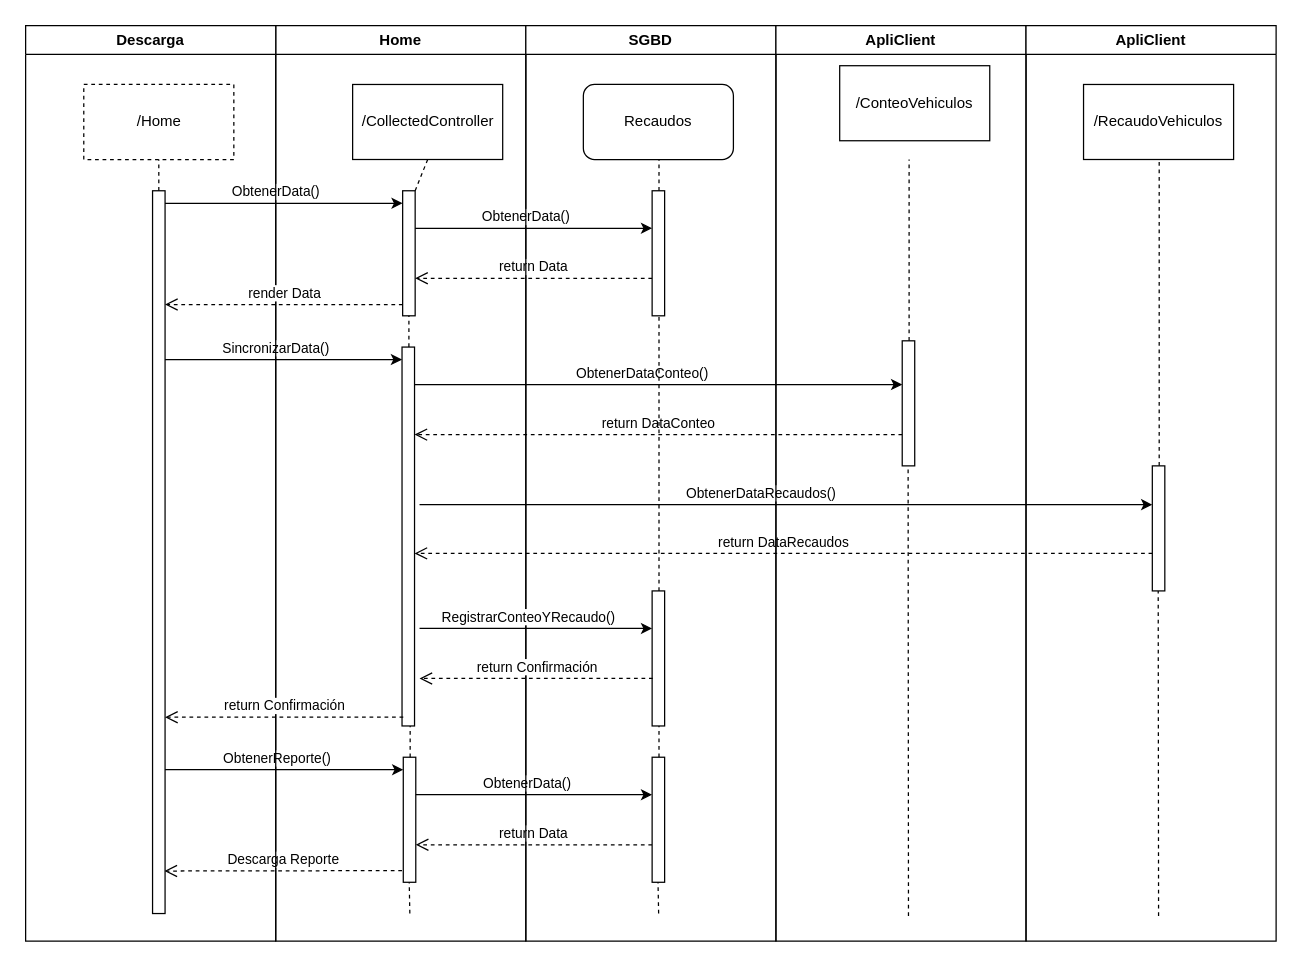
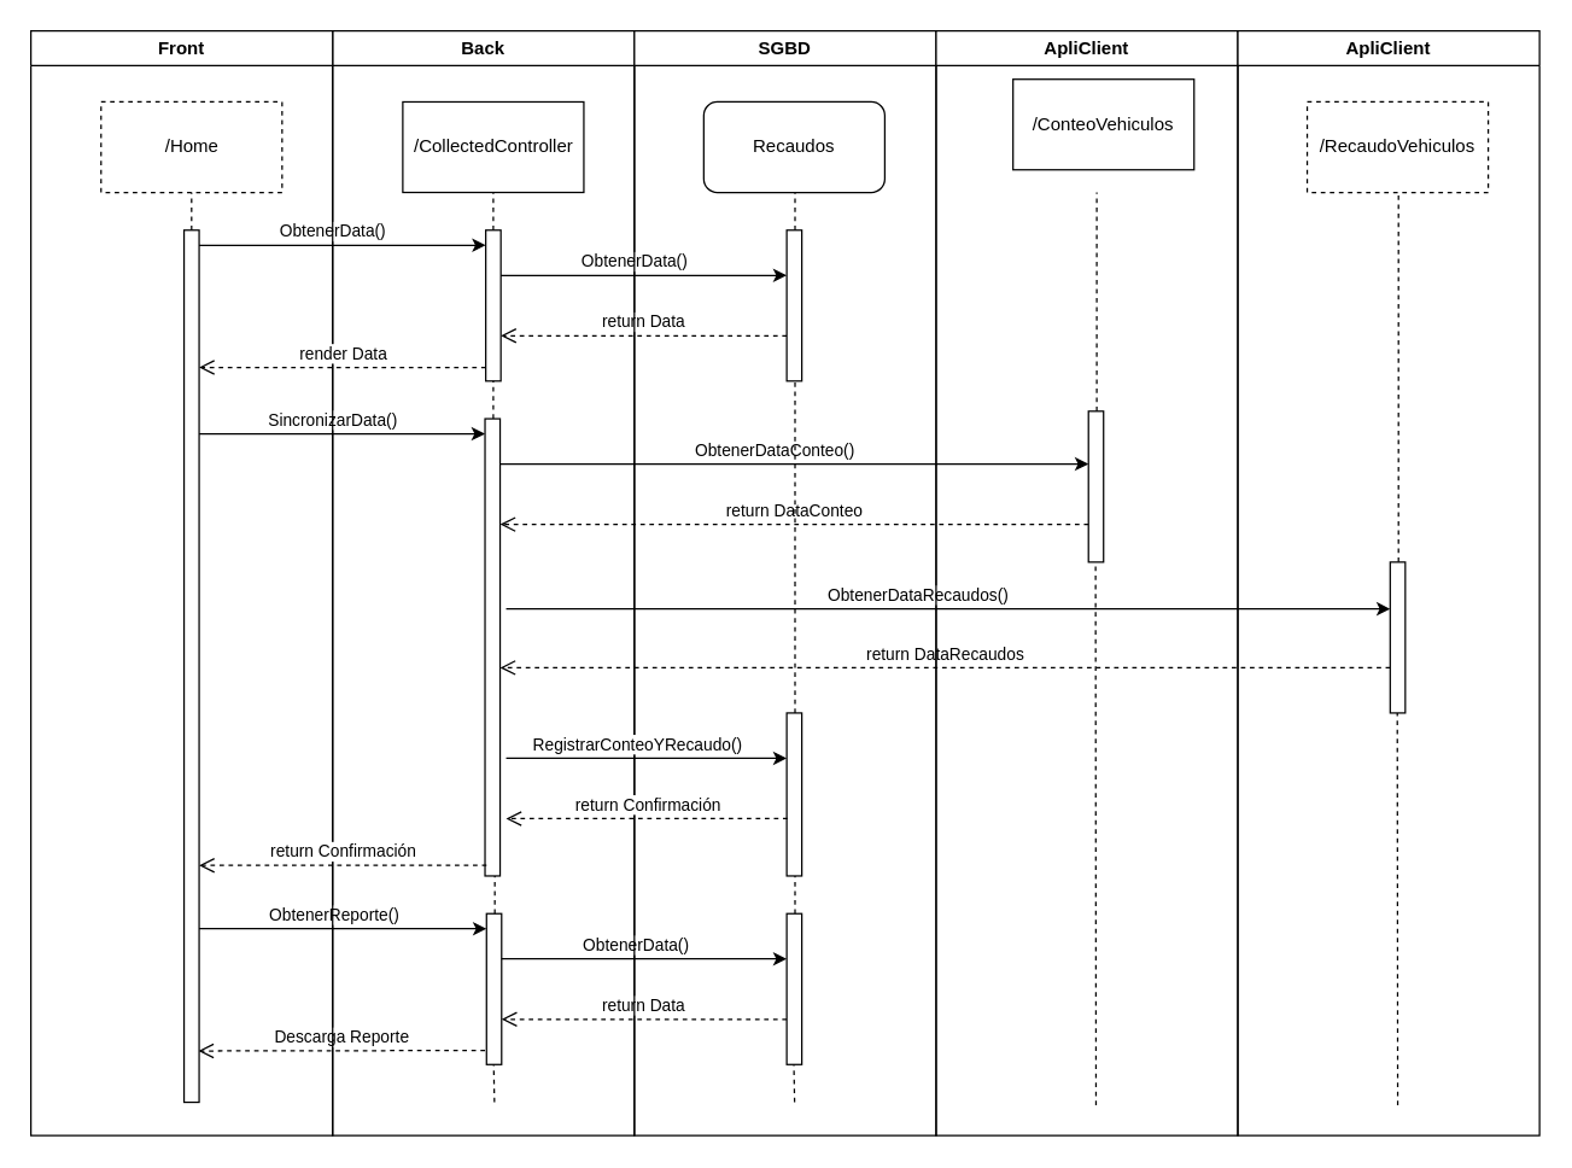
  <mxCell id="0" />
  <mxCell id="1" parent="0" />
- <mxCell id="2" value="Home" style="swimlane;whiteSpace=wrap" parent="1" vertex="1"><mxGeometry x="220" y="20" width="200" height="732" as="geometry" /></mxCell>
- <mxCell id="3" value="/CollectedController" style="rounded=0;whiteSpace=wrap;html=1;" vertex="1" parent="2"><mxGeometry x="61.5" y="47" width="120" height="60" as="geometry" /></mxCell>
+ <mxCell id="2" value="Back" style="swimlane;whiteSpace=wrap" parent="1" vertex="1"><mxGeometry x="220" y="20" width="200" height="732" as="geometry" /></mxCell>
+ <mxCell id="3" value="/CollectedController" style="rounded=0;whiteSpace=wrap;html=1;" vertex="1" parent="2"><mxGeometry x="46.5" y="47" width="120" height="60" as="geometry" /></mxCell>
  <mxCell id="4" value="" style="html=1;points=[];perimeter=orthogonalPerimeter;outlineConnect=0;targetShapes=umlLifeline;portConstraint=eastwest;newEdgeStyle={&quot;edgeStyle&quot;:&quot;elbowEdgeStyle&quot;,&quot;elbow&quot;:&quot;vertical&quot;,&quot;curved&quot;:0,&quot;rounded&quot;:0};" vertex="1" parent="2"><mxGeometry x="101.5" y="132" width="10" height="100" as="geometry" /></mxCell>
  <mxCell id="5" value="" style="endArrow=none;dashed=1;html=1;rounded=0;entryX=0.5;entryY=1;entryDx=0;entryDy=0;" edge="1" parent="2" source="4" target="3"><mxGeometry width="50" height="50" relative="1" as="geometry"><mxPoint x="161.5" y="152" as="sourcePoint" /><mxPoint x="211.5" y="102" as="targetPoint" /></mxGeometry></mxCell>
  <mxCell id="6" value="" style="endArrow=classic;html=1;rounded=0;" edge="1" parent="2"><mxGeometry width="50" height="50" relative="1" as="geometry"><mxPoint x="-89" y="142" as="sourcePoint" /><mxPoint x="101.5" y="142" as="targetPoint" /></mxGeometry></mxCell>
  <mxCell id="7" value="ObtenerData()" style="edgeLabel;html=1;align=center;verticalAlign=middle;resizable=0;points=[];" vertex="1" connectable="0" parent="6"><mxGeometry x="-0.071" y="1" relative="1" as="geometry"><mxPoint y="-9" as="offset" /></mxGeometry></mxCell>
  <mxCell id="8" value="" style="endArrow=classic;html=1;rounded=0;" edge="1" parent="2" target="30"><mxGeometry width="50" height="50" relative="1" as="geometry"><mxPoint x="111.5" y="162" as="sourcePoint" /><mxPoint x="381.5" y="162" as="targetPoint" /></mxGeometry></mxCell>
  <mxCell id="9" value="ObtenerData()" style="edgeLabel;html=1;align=center;verticalAlign=middle;resizable=0;points=[];" vertex="1" connectable="0" parent="8"><mxGeometry x="-0.071" y="1" relative="1" as="geometry"><mxPoint y="-9" as="offset" /></mxGeometry></mxCell>
  <mxCell id="10" value="return Data" style="html=1;verticalAlign=bottom;endArrow=open;dashed=1;endSize=8;edgeStyle=elbowEdgeStyle;elbow=vertical;curved=0;rounded=0;" edge="1" parent="2" source="30"><mxGeometry relative="1" as="geometry"><mxPoint x="191.5" y="202.33" as="sourcePoint" /><mxPoint x="111.5" y="202.33" as="targetPoint" /></mxGeometry></mxCell>
  <mxCell id="11" value="" style="html=1;points=[];perimeter=orthogonalPerimeter;outlineConnect=0;targetShapes=umlLifeline;portConstraint=eastwest;newEdgeStyle={&quot;edgeStyle&quot;:&quot;elbowEdgeStyle&quot;,&quot;elbow&quot;:&quot;vertical&quot;,&quot;curved&quot;:0,&quot;rounded&quot;:0};" vertex="1" parent="2"><mxGeometry x="101" y="257" width="10" height="303" as="geometry" /></mxCell>
  <mxCell id="12" value="" style="endArrow=none;dashed=1;html=1;rounded=0;entryX=0.5;entryY=1;entryDx=0;entryDy=0;" edge="1" parent="2" source="11"><mxGeometry width="50" height="50" relative="1" as="geometry"><mxPoint x="161" y="277" as="sourcePoint" /><mxPoint x="106.5" y="232" as="targetPoint" /></mxGeometry></mxCell>
  <mxCell id="13" value="" style="endArrow=classic;html=1;rounded=0;" edge="1" parent="2"><mxGeometry width="50" height="50" relative="1" as="geometry"><mxPoint x="-89" y="267" as="sourcePoint" /><mxPoint x="101" y="267" as="targetPoint" /></mxGeometry></mxCell>
  <mxCell id="14" value="SincronizarData()" style="edgeLabel;html=1;align=center;verticalAlign=middle;resizable=0;points=[];" vertex="1" connectable="0" parent="13"><mxGeometry x="-0.071" y="1" relative="1" as="geometry"><mxPoint y="-9" as="offset" /></mxGeometry></mxCell>
  <mxCell id="15" value="" style="endArrow=classic;html=1;rounded=0;" edge="1" parent="2" target="44"><mxGeometry width="50" height="50" relative="1" as="geometry"><mxPoint x="111" y="287" as="sourcePoint" /><mxPoint x="381" y="287" as="targetPoint" /></mxGeometry></mxCell>
  <mxCell id="16" value="ObtenerDataConteo()" style="edgeLabel;html=1;align=center;verticalAlign=middle;resizable=0;points=[];" vertex="1" connectable="0" parent="15"><mxGeometry x="-0.071" y="1" relative="1" as="geometry"><mxPoint y="-9" as="offset" /></mxGeometry></mxCell>
  <mxCell id="17" value="return DataConteo" style="html=1;verticalAlign=bottom;endArrow=open;dashed=1;endSize=8;edgeStyle=elbowEdgeStyle;elbow=vertical;curved=0;rounded=0;" edge="1" parent="2" source="44"><mxGeometry relative="1" as="geometry"><mxPoint x="380.5" y="328" as="sourcePoint" /><mxPoint x="111" y="327.33" as="targetPoint" /></mxGeometry></mxCell>
  <mxCell id="18" value="Descarga Reporte" style="html=1;verticalAlign=bottom;endArrow=open;dashed=1;endSize=8;edgeStyle=elbowEdgeStyle;elbow=vertical;curved=0;rounded=0;" edge="1" parent="2"><mxGeometry relative="1" as="geometry"><mxPoint x="101" y="675.67" as="sourcePoint" /><mxPoint x="-89" y="675.8" as="targetPoint" /></mxGeometry></mxCell>
  <mxCell id="19" value="" style="html=1;points=[];perimeter=orthogonalPerimeter;outlineConnect=0;targetShapes=umlLifeline;portConstraint=eastwest;newEdgeStyle={&quot;edgeStyle&quot;:&quot;elbowEdgeStyle&quot;,&quot;elbow&quot;:&quot;vertical&quot;,&quot;curved&quot;:0,&quot;rounded&quot;:0};" vertex="1" parent="2"><mxGeometry x="102" y="585" width="10" height="100" as="geometry" /></mxCell>
  <mxCell id="20" value="" style="endArrow=none;dashed=1;html=1;rounded=0;entryX=0.5;entryY=1;entryDx=0;entryDy=0;" edge="1" parent="2" source="19"><mxGeometry width="50" height="50" relative="1" as="geometry"><mxPoint x="162" y="605" as="sourcePoint" /><mxPoint x="107.5" y="560" as="targetPoint" /></mxGeometry></mxCell>
  <mxCell id="21" value="" style="endArrow=classic;html=1;rounded=0;" edge="1" parent="2"><mxGeometry width="50" height="50" relative="1" as="geometry"><mxPoint x="-89" y="595" as="sourcePoint" /><mxPoint x="102" y="595" as="targetPoint" /></mxGeometry></mxCell>
  <mxCell id="22" value="ObtenerReporte()" style="edgeLabel;html=1;align=center;verticalAlign=middle;resizable=0;points=[];" vertex="1" connectable="0" parent="21"><mxGeometry x="-0.071" y="1" relative="1" as="geometry"><mxPoint y="-9" as="offset" /></mxGeometry></mxCell>
  <mxCell id="23" value="" style="endArrow=classic;html=1;rounded=0;" edge="1" parent="2" target="40"><mxGeometry width="50" height="50" relative="1" as="geometry"><mxPoint x="112" y="615" as="sourcePoint" /><mxPoint x="382" y="615" as="targetPoint" /></mxGeometry></mxCell>
  <mxCell id="24" value="ObtenerData()" style="edgeLabel;html=1;align=center;verticalAlign=middle;resizable=0;points=[];" vertex="1" connectable="0" parent="23"><mxGeometry x="-0.071" y="1" relative="1" as="geometry"><mxPoint y="-9" as="offset" /></mxGeometry></mxCell>
  <mxCell id="25" value="return Data" style="html=1;verticalAlign=bottom;endArrow=open;dashed=1;endSize=8;edgeStyle=elbowEdgeStyle;elbow=vertical;curved=0;rounded=0;" edge="1" parent="2" source="40"><mxGeometry relative="1" as="geometry"><mxPoint x="192" y="655.33" as="sourcePoint" /><mxPoint x="112" y="655.33" as="targetPoint" /></mxGeometry></mxCell>
  <mxCell id="26" value="" style="endArrow=none;dashed=1;html=1;rounded=0;entryX=0.5;entryY=1;entryDx=0;entryDy=0;" edge="1" parent="2"><mxGeometry width="50" height="50" relative="1" as="geometry"><mxPoint x="107.25" y="710" as="sourcePoint" /><mxPoint x="106.75" y="685" as="targetPoint" /></mxGeometry></mxCell>
  <mxCell id="27" value="return DataRecaudos" style="html=1;verticalAlign=bottom;endArrow=open;dashed=1;endSize=8;edgeStyle=elbowEdgeStyle;elbow=vertical;curved=0;rounded=0;" edge="1" parent="2" source="49"><mxGeometry relative="1" as="geometry"><mxPoint x="776" y="422" as="sourcePoint" /><mxPoint x="111" y="422" as="targetPoint" /><Array as="points"><mxPoint x="111" y="422" /></Array></mxGeometry></mxCell>
  <mxCell id="28" value="SGBD" style="swimlane;whiteSpace=wrap" parent="1" vertex="1"><mxGeometry x="420" y="20" width="200" height="732" as="geometry" /></mxCell>
  <mxCell id="29" value="Recaudos" style="whiteSpace=wrap;html=1;rounded=1;" vertex="1" parent="28"><mxGeometry x="46" y="47" width="120" height="60" as="geometry" /></mxCell>
  <mxCell id="30" value="" style="html=1;points=[];perimeter=orthogonalPerimeter;outlineConnect=0;targetShapes=umlLifeline;portConstraint=eastwest;newEdgeStyle={&quot;edgeStyle&quot;:&quot;elbowEdgeStyle&quot;,&quot;elbow&quot;:&quot;vertical&quot;,&quot;curved&quot;:0,&quot;rounded&quot;:0};" vertex="1" parent="28"><mxGeometry x="101" y="132" width="10" height="100" as="geometry" /></mxCell>
  <mxCell id="31" value="" style="endArrow=none;dashed=1;html=1;rounded=0;entryX=0.5;entryY=1;entryDx=0;entryDy=0;" edge="1" parent="28" source="30"><mxGeometry width="50" height="50" relative="1" as="geometry"><mxPoint x="161" y="152" as="sourcePoint" /><mxPoint x="106.5" y="107" as="targetPoint" /></mxGeometry></mxCell>
  <mxCell id="32" value="" style="endArrow=classic;html=1;rounded=0;" edge="1" parent="28" target="49"><mxGeometry width="50" height="50" relative="1" as="geometry"><mxPoint x="-85" y="383" as="sourcePoint" /><mxPoint x="381" y="382" as="targetPoint" /></mxGeometry></mxCell>
  <mxCell id="33" value="ObtenerDataRecaudos()" style="edgeLabel;html=1;align=center;verticalAlign=middle;resizable=0;points=[];" vertex="1" connectable="0" parent="32"><mxGeometry x="-0.071" y="1" relative="1" as="geometry"><mxPoint y="-9" as="offset" /></mxGeometry></mxCell>
  <mxCell id="34" value="" style="html=1;points=[];perimeter=orthogonalPerimeter;outlineConnect=0;targetShapes=umlLifeline;portConstraint=eastwest;newEdgeStyle={&quot;edgeStyle&quot;:&quot;elbowEdgeStyle&quot;,&quot;elbow&quot;:&quot;vertical&quot;,&quot;curved&quot;:0,&quot;rounded&quot;:0};" vertex="1" parent="28"><mxGeometry x="101" y="452" width="10" height="108" as="geometry" /></mxCell>
  <mxCell id="35" value="" style="endArrow=none;dashed=1;html=1;rounded=0;entryX=0.5;entryY=1;entryDx=0;entryDy=0;" edge="1" parent="28" source="34"><mxGeometry width="50" height="50" relative="1" as="geometry"><mxPoint x="161" y="277" as="sourcePoint" /><mxPoint x="106.5" y="232" as="targetPoint" /></mxGeometry></mxCell>
  <mxCell id="36" value="" style="endArrow=classic;html=1;rounded=0;" edge="1" parent="28" target="34"><mxGeometry width="50" height="50" relative="1" as="geometry"><mxPoint x="-85" y="482" as="sourcePoint" /><mxPoint x="381" y="482" as="targetPoint" /></mxGeometry></mxCell>
  <mxCell id="37" value="RegistrarConteoYRecaudo()" style="edgeLabel;html=1;align=center;verticalAlign=middle;resizable=0;points=[];" vertex="1" connectable="0" parent="36"><mxGeometry x="-0.071" y="1" relative="1" as="geometry"><mxPoint y="-9" as="offset" /></mxGeometry></mxCell>
  <mxCell id="38" value="return Confirmación" style="html=1;verticalAlign=bottom;endArrow=open;dashed=1;endSize=8;edgeStyle=elbowEdgeStyle;elbow=vertical;curved=0;rounded=0;" edge="1" parent="28"><mxGeometry relative="1" as="geometry"><mxPoint x="101.5" y="522" as="sourcePoint" /><mxPoint x="-85" y="522" as="targetPoint" /></mxGeometry></mxCell>
  <mxCell id="39" value="" style="endArrow=none;dashed=1;html=1;rounded=0;entryX=0.5;entryY=1;entryDx=0;entryDy=0;" edge="1" parent="28" source="40"><mxGeometry width="50" height="50" relative="1" as="geometry"><mxPoint x="161" y="605" as="sourcePoint" /><mxPoint x="106.5" y="560" as="targetPoint" /></mxGeometry></mxCell>
  <mxCell id="40" value="" style="html=1;points=[];perimeter=orthogonalPerimeter;outlineConnect=0;targetShapes=umlLifeline;portConstraint=eastwest;newEdgeStyle={&quot;edgeStyle&quot;:&quot;elbowEdgeStyle&quot;,&quot;elbow&quot;:&quot;vertical&quot;,&quot;curved&quot;:0,&quot;rounded&quot;:0};" vertex="1" parent="28"><mxGeometry x="101" y="585" width="10" height="100" as="geometry" /></mxCell>
  <mxCell id="41" value="" style="endArrow=none;dashed=1;html=1;rounded=0;entryX=0.5;entryY=1;entryDx=0;entryDy=0;" edge="1" parent="28"><mxGeometry width="50" height="50" relative="1" as="geometry"><mxPoint x="106.21" y="710" as="sourcePoint" /><mxPoint x="105.71" y="685" as="targetPoint" /></mxGeometry></mxCell>
  <mxCell id="42" value="ApliClient" style="swimlane;whiteSpace=wrap" vertex="1" parent="1"><mxGeometry x="620" y="20" width="200" height="732" as="geometry" /></mxCell>
  <mxCell id="43" value="/ConteoVehiculos" style="rounded=0;whiteSpace=wrap;html=1;" vertex="1" parent="42"><mxGeometry x="51" y="32" width="120" height="60" as="geometry" /></mxCell>
  <mxCell id="44" value="" style="html=1;points=[];perimeter=orthogonalPerimeter;outlineConnect=0;targetShapes=umlLifeline;portConstraint=eastwest;newEdgeStyle={&quot;edgeStyle&quot;:&quot;elbowEdgeStyle&quot;,&quot;elbow&quot;:&quot;vertical&quot;,&quot;curved&quot;:0,&quot;rounded&quot;:0};" vertex="1" parent="42"><mxGeometry x="101" y="252" width="10" height="100" as="geometry" /></mxCell>
  <mxCell id="45" value="" style="endArrow=none;dashed=1;html=1;rounded=0;entryX=0.5;entryY=1;entryDx=0;entryDy=0;" edge="1" parent="42" source="44"><mxGeometry width="50" height="50" relative="1" as="geometry"><mxPoint x="161" y="152" as="sourcePoint" /><mxPoint x="106.5" y="107" as="targetPoint" /></mxGeometry></mxCell>
  <mxCell id="46" value="" style="endArrow=none;dashed=1;html=1;rounded=0;entryX=0.5;entryY=1;entryDx=0;entryDy=0;" edge="1" parent="42"><mxGeometry width="50" height="50" relative="1" as="geometry"><mxPoint x="106" y="712" as="sourcePoint" /><mxPoint x="105.71" y="352" as="targetPoint" /></mxGeometry></mxCell>
  <mxCell id="47" value="ApliClient" style="swimlane;whiteSpace=wrap" vertex="1" parent="1"><mxGeometry x="820" y="20" width="200" height="732" as="geometry" /></mxCell>
- <mxCell id="48" value="/RecaudoVehiculos" style="rounded=0;whiteSpace=wrap;html=1;" vertex="1" parent="47"><mxGeometry x="46" y="47" width="120" height="60" as="geometry" /></mxCell>
+ <mxCell id="48" value="/RecaudoVehiculos" style="rounded=0;whiteSpace=wrap;html=1;dashed=1;" vertex="1" parent="47"><mxGeometry x="46" y="47" width="120" height="60" as="geometry" /></mxCell>
  <mxCell id="49" value="" style="html=1;points=[];perimeter=orthogonalPerimeter;outlineConnect=0;targetShapes=umlLifeline;portConstraint=eastwest;newEdgeStyle={&quot;edgeStyle&quot;:&quot;elbowEdgeStyle&quot;,&quot;elbow&quot;:&quot;vertical&quot;,&quot;curved&quot;:0,&quot;rounded&quot;:0};" vertex="1" parent="47"><mxGeometry x="101" y="352" width="10" height="100" as="geometry" /></mxCell>
  <mxCell id="50" value="" style="endArrow=none;dashed=1;html=1;rounded=0;entryX=0.5;entryY=1;entryDx=0;entryDy=0;" edge="1" parent="47" source="49"><mxGeometry width="50" height="50" relative="1" as="geometry"><mxPoint x="161" y="152" as="sourcePoint" /><mxPoint x="106.5" y="107" as="targetPoint" /></mxGeometry></mxCell>
  <mxCell id="51" value="" style="endArrow=none;dashed=1;html=1;rounded=0;entryX=0.5;entryY=1;entryDx=0;entryDy=0;" edge="1" parent="47"><mxGeometry width="50" height="50" relative="1" as="geometry"><mxPoint x="106" y="712" as="sourcePoint" /><mxPoint x="105.71" y="452" as="targetPoint" /></mxGeometry></mxCell>
- <mxCell id="52" value="Descarga" style="swimlane;whiteSpace=wrap" vertex="1" parent="1"><mxGeometry x="20" y="20" width="200" height="732" as="geometry" /></mxCell>
+ <mxCell id="52" value="Front" style="swimlane;whiteSpace=wrap" vertex="1" parent="1"><mxGeometry x="20" y="20" width="200" height="732" as="geometry" /></mxCell>
  <mxCell id="53" value="/Home" style="rounded=0;whiteSpace=wrap;html=1;dashed=1;" vertex="1" parent="52"><mxGeometry x="46.5" y="47" width="120" height="60" as="geometry" /></mxCell>
  <mxCell id="54" value="" style="html=1;points=[];perimeter=orthogonalPerimeter;outlineConnect=0;targetShapes=umlLifeline;portConstraint=eastwest;newEdgeStyle={&quot;edgeStyle&quot;:&quot;elbowEdgeStyle&quot;,&quot;elbow&quot;:&quot;vertical&quot;,&quot;curved&quot;:0,&quot;rounded&quot;:0};" vertex="1" parent="52"><mxGeometry x="101.5" y="132" width="10" height="578" as="geometry" /></mxCell>
  <mxCell id="55" value="" style="endArrow=none;dashed=1;html=1;rounded=0;entryX=0.5;entryY=1;entryDx=0;entryDy=0;" edge="1" parent="52" source="54" target="53"><mxGeometry width="50" height="50" relative="1" as="geometry"><mxPoint x="161.5" y="152" as="sourcePoint" /><mxPoint x="211.5" y="102" as="targetPoint" /></mxGeometry></mxCell>
  <mxCell id="56" value="render Data" style="html=1;verticalAlign=bottom;endArrow=open;dashed=1;endSize=8;edgeStyle=elbowEdgeStyle;elbow=vertical;curved=0;rounded=0;" edge="1" parent="52" source="4"><mxGeometry relative="1" as="geometry"><mxPoint x="191.5" y="223.33" as="sourcePoint" /><mxPoint x="111.5" y="223.33" as="targetPoint" /></mxGeometry></mxCell>
  <mxCell id="57" value="return Confirmación" style="html=1;verticalAlign=bottom;endArrow=open;dashed=1;endSize=8;edgeStyle=elbowEdgeStyle;elbow=vertical;curved=0;rounded=0;" edge="1" parent="52"><mxGeometry relative="1" as="geometry"><mxPoint x="302" y="553" as="sourcePoint" /><mxPoint x="111.5" y="553.33" as="targetPoint" /></mxGeometry></mxCell>
